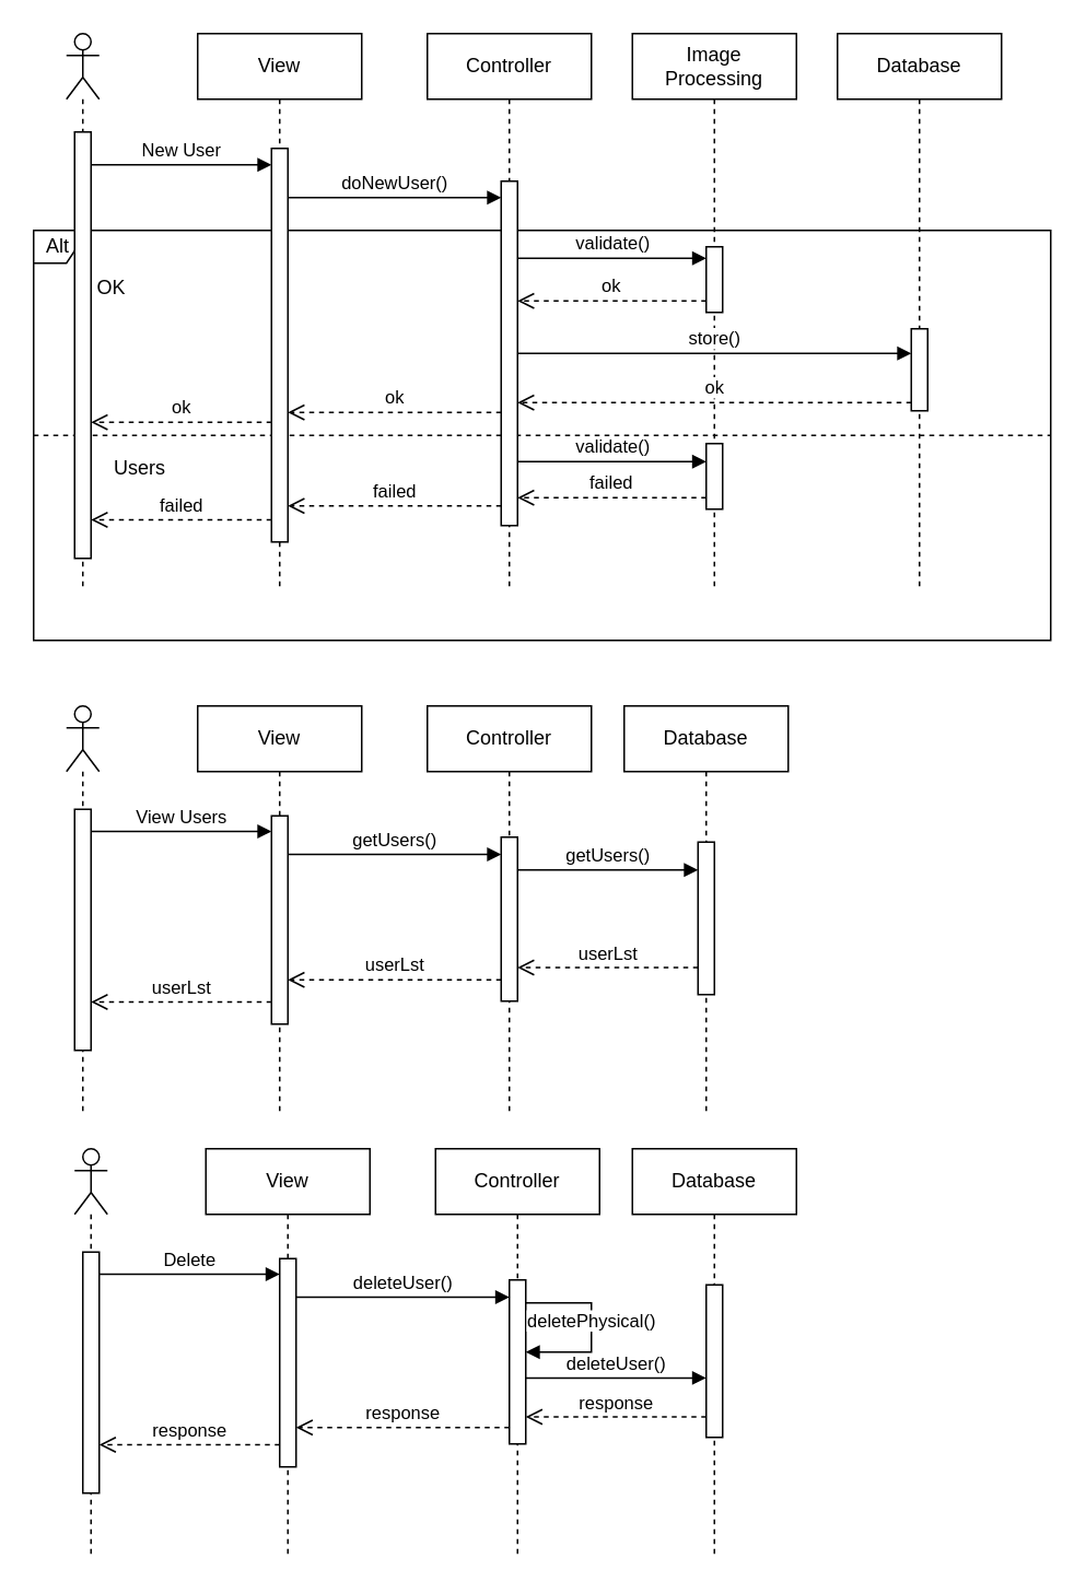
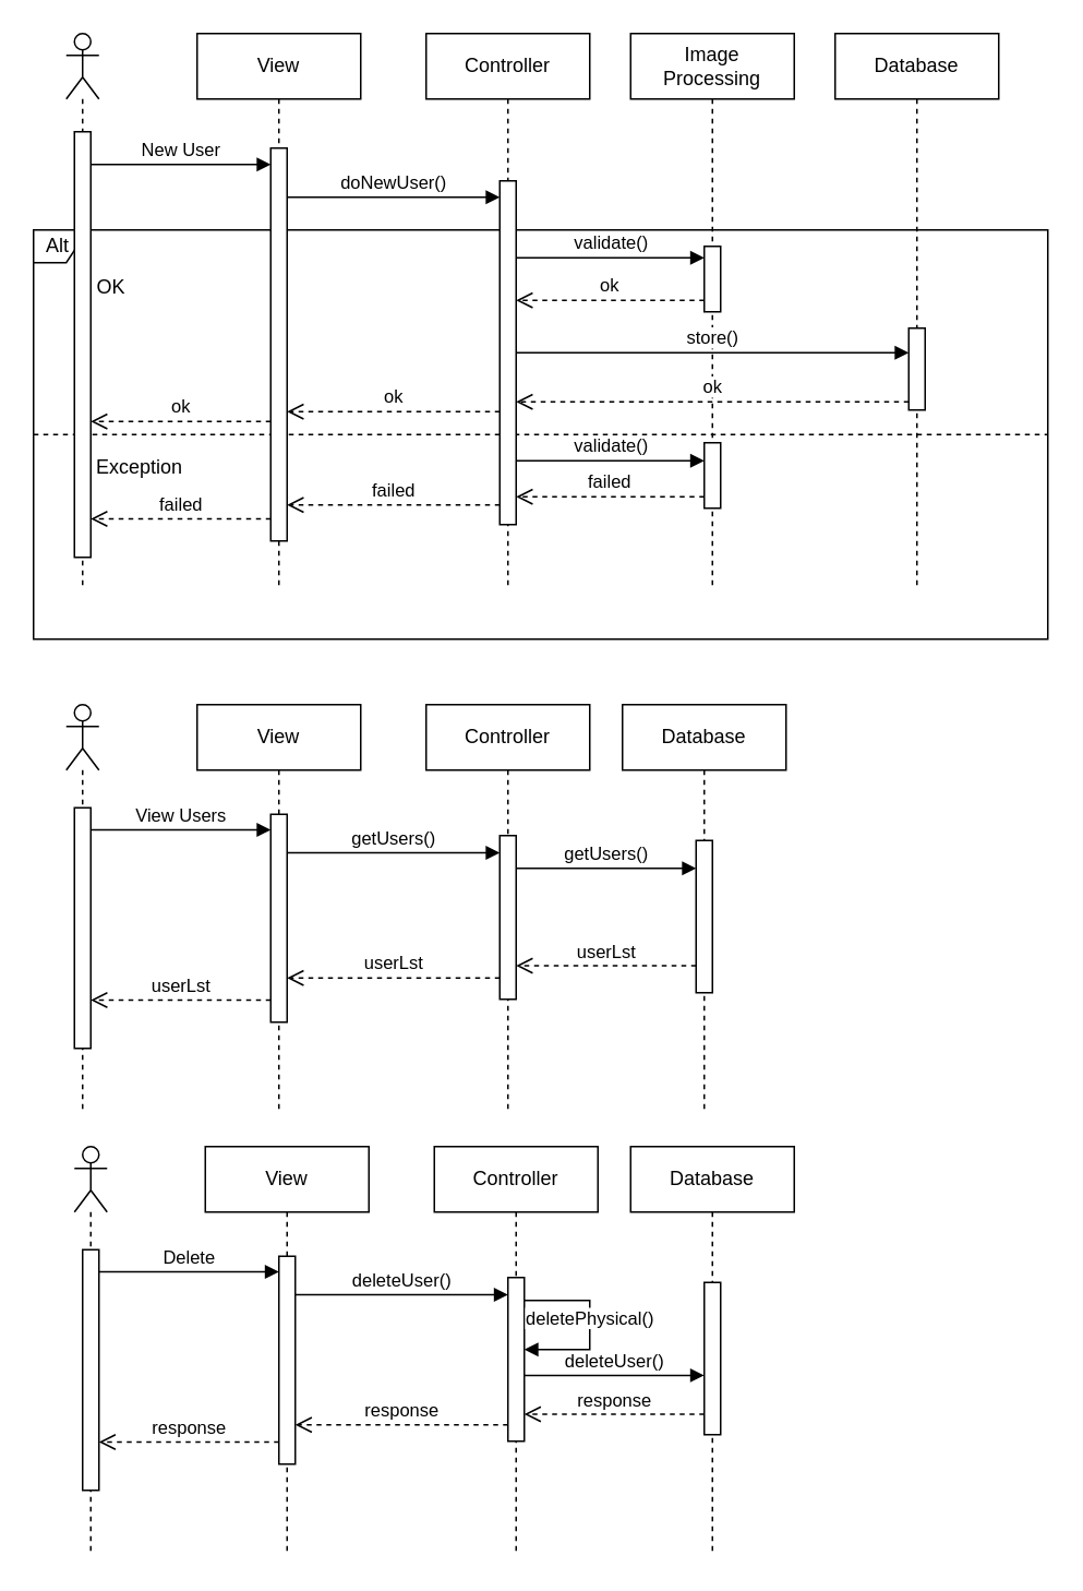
  <mxCell id="0" />
  <mxCell id="1" parent="0" />
  <mxCell id="2" value="Alt" style="shape=umlFrame;whiteSpace=wrap;html=1;pointerEvents=0;recursiveResize=0;container=1;collapsible=0;width=30;height=20;" parent="1" vertex="1"><mxGeometry x="20" y="140" width="620" height="250" as="geometry" /></mxCell>
  <mxCell id="3" value="OK" style="text;html=1;" parent="2" vertex="1"><mxGeometry width="80" height="20" relative="1" as="geometry"><mxPoint x="37" y="21" as="offset" /></mxGeometry></mxCell>
  <mxCell id="4" value="" style="line;strokeWidth=1;dashed=1;labelPosition=center;verticalLabelPosition=bottom;align=left;verticalAlign=top;spacingLeft=20;spacingTop=15;html=1;whiteSpace=wrap;" parent="2" vertex="1"><mxGeometry y="120" width="620" height="10" as="geometry" /></mxCell>
  <mxCell id="5" value="Database" style="shape=umlLifeline;perimeter=lifelinePerimeter;whiteSpace=wrap;html=1;container=1;dropTarget=0;collapsible=0;recursiveResize=0;outlineConnect=0;portConstraint=eastwest;newEdgeStyle={&quot;curved&quot;:0,&quot;rounded&quot;:0};" parent="2" vertex="1"><mxGeometry x="490" y="-120" width="100" height="340" as="geometry" /></mxCell>
  <mxCell id="6" value="" style="html=1;points=[[0,0,0,0,5],[0,1,0,0,-5],[1,0,0,0,5],[1,1,0,0,-5]];perimeter=orthogonalPerimeter;outlineConnect=0;targetShapes=umlLifeline;portConstraint=eastwest;newEdgeStyle={&quot;curved&quot;:0,&quot;rounded&quot;:0};" parent="5" vertex="1"><mxGeometry x="45" y="180" width="10" height="50" as="geometry" /></mxCell>
- <mxCell id="7" value="Users" style="text;html=1;align=center;verticalAlign=middle;whiteSpace=wrap;rounded=0;" parent="2" vertex="1"><mxGeometry x="35" y="130" width="60" height="30" as="geometry" /></mxCell>
+ <mxCell id="7" value="Exception" style="text;html=1;align=center;verticalAlign=middle;whiteSpace=wrap;rounded=0;" parent="2" vertex="1"><mxGeometry x="35" y="130" width="60" height="30" as="geometry" /></mxCell>
  <mxCell id="8" value="" style="shape=umlLifeline;perimeter=lifelinePerimeter;whiteSpace=wrap;html=1;container=1;dropTarget=0;collapsible=0;recursiveResize=0;outlineConnect=0;portConstraint=eastwest;newEdgeStyle={&quot;curved&quot;:0,&quot;rounded&quot;:0};participant=umlActor;" parent="1" vertex="1"><mxGeometry x="40" y="20" width="20" height="340" as="geometry" /></mxCell>
  <mxCell id="9" value="" style="html=1;points=[[0,0,0,0,5],[0,1,0,0,-5],[1,0,0,0,5],[1,1,0,0,-5]];perimeter=orthogonalPerimeter;outlineConnect=0;targetShapes=umlLifeline;portConstraint=eastwest;newEdgeStyle={&quot;curved&quot;:0,&quot;rounded&quot;:0};" parent="8" vertex="1"><mxGeometry x="5" y="60" width="10" height="260" as="geometry" /></mxCell>
  <mxCell id="10" value="View" style="shape=umlLifeline;perimeter=lifelinePerimeter;whiteSpace=wrap;html=1;container=1;dropTarget=0;collapsible=0;recursiveResize=0;outlineConnect=0;portConstraint=eastwest;newEdgeStyle={&quot;curved&quot;:0,&quot;rounded&quot;:0};" parent="1" vertex="1"><mxGeometry x="120" y="20" width="100" height="340" as="geometry" /></mxCell>
  <mxCell id="11" value="" style="html=1;points=[[0,0,0,0,5],[0,1,0,0,-5],[1,0,0,0,5],[1,1,0,0,-5]];perimeter=orthogonalPerimeter;outlineConnect=0;targetShapes=umlLifeline;portConstraint=eastwest;newEdgeStyle={&quot;curved&quot;:0,&quot;rounded&quot;:0};" parent="10" vertex="1"><mxGeometry x="45" y="70" width="10" height="240" as="geometry" /></mxCell>
  <mxCell id="12" value="Controller" style="shape=umlLifeline;perimeter=lifelinePerimeter;whiteSpace=wrap;html=1;container=1;dropTarget=0;collapsible=0;recursiveResize=0;outlineConnect=0;portConstraint=eastwest;newEdgeStyle={&quot;curved&quot;:0,&quot;rounded&quot;:0};" parent="1" vertex="1"><mxGeometry x="260" y="20" width="100" height="340" as="geometry" /></mxCell>
  <mxCell id="13" value="" style="html=1;points=[[0,0,0,0,5],[0,1,0,0,-5],[1,0,0,0,5],[1,1,0,0,-5]];perimeter=orthogonalPerimeter;outlineConnect=0;targetShapes=umlLifeline;portConstraint=eastwest;newEdgeStyle={&quot;curved&quot;:0,&quot;rounded&quot;:0};" parent="12" vertex="1"><mxGeometry x="45" y="90" width="10" height="210" as="geometry" /></mxCell>
  <mxCell id="14" value="New User" style="html=1;verticalAlign=bottom;endArrow=block;curved=0;rounded=0;" parent="1" target="11" edge="1"><mxGeometry width="80" relative="1" as="geometry"><mxPoint x="55" y="100" as="sourcePoint" /><mxPoint x="160" y="100" as="targetPoint" /></mxGeometry></mxCell>
  <mxCell id="15" value="doNewUser()" style="html=1;verticalAlign=bottom;endArrow=block;curved=0;rounded=0;" parent="1" target="13" edge="1"><mxGeometry x="-0.001" width="80" relative="1" as="geometry"><mxPoint x="175" y="120" as="sourcePoint" /><mxPoint x="300" y="120" as="targetPoint" /><mxPoint as="offset" /></mxGeometry></mxCell>
  <mxCell id="16" value="Image&lt;br&gt;Processing" style="shape=umlLifeline;perimeter=lifelinePerimeter;whiteSpace=wrap;html=1;container=1;dropTarget=0;collapsible=0;recursiveResize=0;outlineConnect=0;portConstraint=eastwest;newEdgeStyle={&quot;curved&quot;:0,&quot;rounded&quot;:0};" parent="1" vertex="1"><mxGeometry x="385" y="20" width="100" height="340" as="geometry" /></mxCell>
  <mxCell id="17" value="" style="html=1;points=[[0,0,0,0,5],[0,1,0,0,-5],[1,0,0,0,5],[1,1,0,0,-5]];perimeter=orthogonalPerimeter;outlineConnect=0;targetShapes=umlLifeline;portConstraint=eastwest;newEdgeStyle={&quot;curved&quot;:0,&quot;rounded&quot;:0};" parent="16" vertex="1"><mxGeometry x="45" y="130" width="10" height="40" as="geometry" /></mxCell>
  <mxCell id="18" value="" style="html=1;points=[[0,0,0,0,5],[0,1,0,0,-5],[1,0,0,0,5],[1,1,0,0,-5]];perimeter=orthogonalPerimeter;outlineConnect=0;targetShapes=umlLifeline;portConstraint=eastwest;newEdgeStyle={&quot;curved&quot;:0,&quot;rounded&quot;:0};" parent="16" vertex="1"><mxGeometry x="45" y="250" width="10" height="40" as="geometry" /></mxCell>
  <mxCell id="19" value="validate()" style="html=1;verticalAlign=bottom;endArrow=block;curved=0;rounded=0;entryX=0;entryY=0;entryDx=0;entryDy=5;" parent="1" edge="1"><mxGeometry relative="1" as="geometry"><mxPoint x="315" y="157" as="sourcePoint" /><mxPoint x="430" y="157" as="targetPoint" /></mxGeometry></mxCell>
  <mxCell id="20" value="ok" style="html=1;verticalAlign=bottom;endArrow=open;dashed=1;endSize=8;curved=0;rounded=0;" parent="1" edge="1"><mxGeometry relative="1" as="geometry"><mxPoint x="315" y="183" as="targetPoint" /><mxPoint x="430" y="183" as="sourcePoint" /></mxGeometry></mxCell>
  <mxCell id="21" value="store()" style="html=1;verticalAlign=bottom;endArrow=block;curved=0;rounded=0;entryX=0;entryY=0;entryDx=0;entryDy=5;" parent="1" edge="1"><mxGeometry relative="1" as="geometry"><mxPoint x="315" y="215" as="sourcePoint" /><mxPoint x="555" y="215" as="targetPoint" /></mxGeometry></mxCell>
  <mxCell id="22" value="ok" style="html=1;verticalAlign=bottom;endArrow=open;dashed=1;endSize=8;curved=0;rounded=0;exitX=0;exitY=1;exitDx=0;exitDy=-5;" parent="1" source="6" target="13" edge="1"><mxGeometry relative="1" as="geometry"><mxPoint x="485" y="255" as="targetPoint" /></mxGeometry></mxCell>
  <mxCell id="23" value="failed" style="html=1;verticalAlign=bottom;endArrow=open;dashed=1;endSize=8;curved=0;rounded=0;" parent="1" edge="1"><mxGeometry relative="1" as="geometry"><mxPoint x="430" y="303" as="sourcePoint" /><mxPoint x="315" y="303" as="targetPoint" /></mxGeometry></mxCell>
  <mxCell id="24" value="validate()" style="html=1;verticalAlign=bottom;endArrow=block;curved=0;rounded=0;entryX=0;entryY=0;entryDx=0;entryDy=5;" parent="1" edge="1"><mxGeometry relative="1" as="geometry"><mxPoint x="315" y="281" as="sourcePoint" /><mxPoint x="430" y="281" as="targetPoint" /></mxGeometry></mxCell>
  <mxCell id="25" value="ok" style="html=1;verticalAlign=bottom;endArrow=open;dashed=1;endSize=8;curved=0;rounded=0;" parent="1" edge="1"><mxGeometry relative="1" as="geometry"><mxPoint x="305" y="251" as="sourcePoint" /><mxPoint x="175" y="251" as="targetPoint" /></mxGeometry></mxCell>
  <mxCell id="26" value="ok" style="html=1;verticalAlign=bottom;endArrow=open;dashed=1;endSize=8;curved=0;rounded=0;" parent="1" source="11" edge="1"><mxGeometry relative="1" as="geometry"><mxPoint x="169.5" y="257" as="sourcePoint" /><mxPoint x="55" y="257" as="targetPoint" /></mxGeometry></mxCell>
  <mxCell id="27" value="failed" style="html=1;verticalAlign=bottom;endArrow=open;dashed=1;endSize=8;curved=0;rounded=0;" parent="1" edge="1"><mxGeometry relative="1" as="geometry"><mxPoint x="305" y="308" as="sourcePoint" /><mxPoint x="175" y="308" as="targetPoint" /></mxGeometry></mxCell>
  <mxCell id="28" value="failed" style="html=1;verticalAlign=bottom;endArrow=open;dashed=1;endSize=8;curved=0;rounded=0;" parent="1" edge="1"><mxGeometry relative="1" as="geometry"><mxPoint x="165" y="316.5" as="sourcePoint" /><mxPoint x="55" y="316.5" as="targetPoint" /></mxGeometry></mxCell>
  <mxCell id="29" value="" style="shape=umlLifeline;perimeter=lifelinePerimeter;whiteSpace=wrap;html=1;container=1;dropTarget=0;collapsible=0;recursiveResize=0;outlineConnect=0;portConstraint=eastwest;newEdgeStyle={&quot;curved&quot;:0,&quot;rounded&quot;:0};participant=umlActor;" parent="1" vertex="1"><mxGeometry x="40" y="430" width="20" height="250" as="geometry" /></mxCell>
  <mxCell id="30" value="" style="html=1;points=[[0,0,0,0,5],[0,1,0,0,-5],[1,0,0,0,5],[1,1,0,0,-5]];perimeter=orthogonalPerimeter;outlineConnect=0;targetShapes=umlLifeline;portConstraint=eastwest;newEdgeStyle={&quot;curved&quot;:0,&quot;rounded&quot;:0};" parent="29" vertex="1"><mxGeometry x="5" y="63" width="10" height="147" as="geometry" /></mxCell>
  <mxCell id="31" value="View" style="shape=umlLifeline;perimeter=lifelinePerimeter;whiteSpace=wrap;html=1;container=1;dropTarget=0;collapsible=0;recursiveResize=0;outlineConnect=0;portConstraint=eastwest;newEdgeStyle={&quot;curved&quot;:0,&quot;rounded&quot;:0};" parent="1" vertex="1"><mxGeometry x="120" y="430" width="100" height="250" as="geometry" /></mxCell>
  <mxCell id="32" value="" style="html=1;points=[[0,0,0,0,5],[0,1,0,0,-5],[1,0,0,0,5],[1,1,0,0,-5]];perimeter=orthogonalPerimeter;outlineConnect=0;targetShapes=umlLifeline;portConstraint=eastwest;newEdgeStyle={&quot;curved&quot;:0,&quot;rounded&quot;:0};" parent="31" vertex="1"><mxGeometry x="45" y="67" width="10" height="127" as="geometry" /></mxCell>
  <mxCell id="33" value="Controller" style="shape=umlLifeline;perimeter=lifelinePerimeter;whiteSpace=wrap;html=1;container=1;dropTarget=0;collapsible=0;recursiveResize=0;outlineConnect=0;portConstraint=eastwest;newEdgeStyle={&quot;curved&quot;:0,&quot;rounded&quot;:0};" parent="1" vertex="1"><mxGeometry x="260" y="430" width="100" height="250" as="geometry" /></mxCell>
  <mxCell id="34" value="" style="html=1;points=[[0,0,0,0,5],[0,1,0,0,-5],[1,0,0,0,5],[1,1,0,0,-5]];perimeter=orthogonalPerimeter;outlineConnect=0;targetShapes=umlLifeline;portConstraint=eastwest;newEdgeStyle={&quot;curved&quot;:0,&quot;rounded&quot;:0};" parent="33" vertex="1"><mxGeometry x="45" y="80" width="10" height="100" as="geometry" /></mxCell>
  <mxCell id="35" value="Database" style="shape=umlLifeline;perimeter=lifelinePerimeter;whiteSpace=wrap;html=1;container=1;dropTarget=0;collapsible=0;recursiveResize=0;outlineConnect=0;portConstraint=eastwest;newEdgeStyle={&quot;curved&quot;:0,&quot;rounded&quot;:0};" parent="1" vertex="1"><mxGeometry x="380" y="430" width="100" height="250" as="geometry" /></mxCell>
  <mxCell id="36" value="" style="html=1;points=[[0,0,0,0,5],[0,1,0,0,-5],[1,0,0,0,5],[1,1,0,0,-5]];perimeter=orthogonalPerimeter;outlineConnect=0;targetShapes=umlLifeline;portConstraint=eastwest;newEdgeStyle={&quot;curved&quot;:0,&quot;rounded&quot;:0};" parent="35" vertex="1"><mxGeometry x="45" y="83" width="10" height="93" as="geometry" /></mxCell>
  <mxCell id="37" value="View Users" style="html=1;verticalAlign=bottom;endArrow=block;curved=0;rounded=0;" parent="1" edge="1"><mxGeometry width="80" relative="1" as="geometry"><mxPoint x="55" y="506.5" as="sourcePoint" /><mxPoint x="165" y="506.5" as="targetPoint" /></mxGeometry></mxCell>
  <mxCell id="38" value="getUsers()" style="html=1;verticalAlign=bottom;endArrow=block;curved=0;rounded=0;" parent="1" edge="1"><mxGeometry width="80" relative="1" as="geometry"><mxPoint x="175" y="520.5" as="sourcePoint" /><mxPoint x="305" y="520.5" as="targetPoint" /></mxGeometry></mxCell>
  <mxCell id="39" value="getUsers()" style="html=1;verticalAlign=bottom;endArrow=block;curved=0;rounded=0;" parent="1" edge="1"><mxGeometry width="80" relative="1" as="geometry"><mxPoint x="315" y="530" as="sourcePoint" /><mxPoint x="425" y="530" as="targetPoint" /></mxGeometry></mxCell>
  <mxCell id="40" value="userLst" style="html=1;verticalAlign=bottom;endArrow=open;dashed=1;endSize=8;curved=0;rounded=0;" parent="1" edge="1"><mxGeometry relative="1" as="geometry"><mxPoint x="425" y="589.5" as="sourcePoint" /><mxPoint x="315" y="589.5" as="targetPoint" /></mxGeometry></mxCell>
  <mxCell id="41" value="userLst" style="html=1;verticalAlign=bottom;endArrow=open;dashed=1;endSize=8;curved=0;rounded=0;" parent="1" edge="1"><mxGeometry relative="1" as="geometry"><mxPoint x="305" y="597" as="sourcePoint" /><mxPoint x="175" y="597" as="targetPoint" /></mxGeometry></mxCell>
  <mxCell id="42" value="userLst" style="html=1;verticalAlign=bottom;endArrow=open;dashed=1;endSize=8;curved=0;rounded=0;" parent="1" edge="1"><mxGeometry relative="1" as="geometry"><mxPoint x="165" y="610.5" as="sourcePoint" /><mxPoint x="55" y="610.5" as="targetPoint" /></mxGeometry></mxCell>
  <mxCell id="43" value="" style="shape=umlLifeline;perimeter=lifelinePerimeter;whiteSpace=wrap;html=1;container=1;dropTarget=0;collapsible=0;recursiveResize=0;outlineConnect=0;portConstraint=eastwest;newEdgeStyle={&quot;curved&quot;:0,&quot;rounded&quot;:0};participant=umlActor;" parent="1" vertex="1"><mxGeometry x="45" y="700" width="20" height="250" as="geometry" /></mxCell>
  <mxCell id="44" value="" style="html=1;points=[[0,0,0,0,5],[0,1,0,0,-5],[1,0,0,0,5],[1,1,0,0,-5]];perimeter=orthogonalPerimeter;outlineConnect=0;targetShapes=umlLifeline;portConstraint=eastwest;newEdgeStyle={&quot;curved&quot;:0,&quot;rounded&quot;:0};" parent="43" vertex="1"><mxGeometry x="5" y="63" width="10" height="147" as="geometry" /></mxCell>
  <mxCell id="45" value="View" style="shape=umlLifeline;perimeter=lifelinePerimeter;whiteSpace=wrap;html=1;container=1;dropTarget=0;collapsible=0;recursiveResize=0;outlineConnect=0;portConstraint=eastwest;newEdgeStyle={&quot;curved&quot;:0,&quot;rounded&quot;:0};" parent="1" vertex="1"><mxGeometry x="125" y="700" width="100" height="250" as="geometry" /></mxCell>
  <mxCell id="46" value="" style="html=1;points=[[0,0,0,0,5],[0,1,0,0,-5],[1,0,0,0,5],[1,1,0,0,-5]];perimeter=orthogonalPerimeter;outlineConnect=0;targetShapes=umlLifeline;portConstraint=eastwest;newEdgeStyle={&quot;curved&quot;:0,&quot;rounded&quot;:0};" parent="45" vertex="1"><mxGeometry x="45" y="67" width="10" height="127" as="geometry" /></mxCell>
  <mxCell id="47" value="Controller" style="shape=umlLifeline;perimeter=lifelinePerimeter;whiteSpace=wrap;html=1;container=1;dropTarget=0;collapsible=0;recursiveResize=0;outlineConnect=0;portConstraint=eastwest;newEdgeStyle={&quot;curved&quot;:0,&quot;rounded&quot;:0};" parent="1" vertex="1"><mxGeometry x="265" y="700" width="100" height="250" as="geometry" /></mxCell>
  <mxCell id="48" value="" style="html=1;points=[[0,0,0,0,5],[0,1,0,0,-5],[1,0,0,0,5],[1,1,0,0,-5]];perimeter=orthogonalPerimeter;outlineConnect=0;targetShapes=umlLifeline;portConstraint=eastwest;newEdgeStyle={&quot;curved&quot;:0,&quot;rounded&quot;:0};" parent="47" vertex="1"><mxGeometry x="45" y="80" width="10" height="100" as="geometry" /></mxCell>
  <mxCell id="49" value="Database" style="shape=umlLifeline;perimeter=lifelinePerimeter;whiteSpace=wrap;html=1;container=1;dropTarget=0;collapsible=0;recursiveResize=0;outlineConnect=0;portConstraint=eastwest;newEdgeStyle={&quot;curved&quot;:0,&quot;rounded&quot;:0};" parent="1" vertex="1"><mxGeometry x="385" y="700" width="100" height="250" as="geometry" /></mxCell>
  <mxCell id="50" value="" style="html=1;points=[[0,0,0,0,5],[0,1,0,0,-5],[1,0,0,0,5],[1,1,0,0,-5]];perimeter=orthogonalPerimeter;outlineConnect=0;targetShapes=umlLifeline;portConstraint=eastwest;newEdgeStyle={&quot;curved&quot;:0,&quot;rounded&quot;:0};" parent="49" vertex="1"><mxGeometry x="45" y="83" width="10" height="93" as="geometry" /></mxCell>
  <mxCell id="51" value="Delete" style="html=1;verticalAlign=bottom;endArrow=block;curved=0;rounded=0;" parent="1" edge="1"><mxGeometry width="80" relative="1" as="geometry"><mxPoint x="60" y="776.5" as="sourcePoint" /><mxPoint x="170" y="776.5" as="targetPoint" /></mxGeometry></mxCell>
  <mxCell id="52" value="deleteUser()" style="html=1;verticalAlign=bottom;endArrow=block;curved=0;rounded=0;" parent="1" edge="1"><mxGeometry width="80" relative="1" as="geometry"><mxPoint x="180" y="790.5" as="sourcePoint" /><mxPoint x="310" y="790.5" as="targetPoint" /></mxGeometry></mxCell>
  <mxCell id="53" value="deleteUser()" style="html=1;verticalAlign=bottom;endArrow=block;curved=0;rounded=0;" parent="1" edge="1"><mxGeometry width="80" relative="1" as="geometry"><mxPoint x="320" y="839.76" as="sourcePoint" /><mxPoint x="430" y="839.76" as="targetPoint" /></mxGeometry></mxCell>
  <mxCell id="54" value="response" style="html=1;verticalAlign=bottom;endArrow=open;dashed=1;endSize=8;curved=0;rounded=0;" parent="1" edge="1"><mxGeometry relative="1" as="geometry"><mxPoint x="430" y="863.5" as="sourcePoint" /><mxPoint x="320" y="863.5" as="targetPoint" /></mxGeometry></mxCell>
  <mxCell id="55" value="response" style="html=1;verticalAlign=bottom;endArrow=open;dashed=1;endSize=8;curved=0;rounded=0;" parent="1" edge="1"><mxGeometry relative="1" as="geometry"><mxPoint x="310" y="870" as="sourcePoint" /><mxPoint x="180" y="870" as="targetPoint" /></mxGeometry></mxCell>
  <mxCell id="56" value="response" style="html=1;verticalAlign=bottom;endArrow=open;dashed=1;endSize=8;curved=0;rounded=0;" parent="1" edge="1"><mxGeometry relative="1" as="geometry"><mxPoint x="170" y="880.5" as="sourcePoint" /><mxPoint x="60" y="880.5" as="targetPoint" /></mxGeometry></mxCell>
  <mxCell id="57" value="deletePhysical()" style="html=1;verticalAlign=bottom;endArrow=block;curved=0;rounded=0;" edge="1" parent="1"><mxGeometry x="0.091" width="80" relative="1" as="geometry"><mxPoint x="320" y="794" as="sourcePoint" /><mxPoint x="320" y="824" as="targetPoint" /><Array as="points"><mxPoint x="360" y="794" /><mxPoint x="360" y="824" /></Array><mxPoint as="offset" /></mxGeometry></mxCell>
